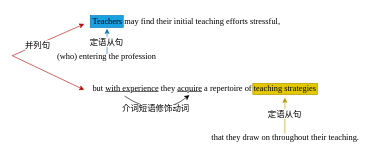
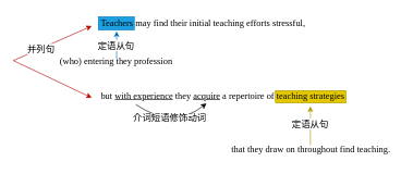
  <mxCell id="0" />
  <mxCell id="1" parent="0" />
  <mxCell id="2" value="" style="rounded=0;whiteSpace=wrap;html=1;fillColor=#e3c800;fontColor=#000000;strokeColor=#B09500;" vertex="1" parent="1"><mxGeometry x="421" y="138" width="108" height="19" as="geometry" /></mxCell>
  <mxCell id="3" value="" style="rounded=0;whiteSpace=wrap;html=1;fillColor=#1ba1e2;fontColor=#ffffff;strokeColor=#006EAF;" vertex="1" parent="1"><mxGeometry x="150" y="25" width="55" height="20" as="geometry" /></mxCell>
  <mxCell id="4" value="&lt;font style=&quot;font-size: 14px;&quot; face=&quot;Times New Roman&quot;&gt;Teachers may find their initial teaching efforts stressful,&lt;/font&gt;" style="text;html=1;align=center;verticalAlign=middle;resizable=0;points=[];autosize=1;strokeColor=none;fillColor=none;" vertex="1" parent="1"><mxGeometry x="140" y="20" width="340" height="30" as="geometry" /></mxCell>
- <mxCell id="5" value="&lt;p style=&quot;line-height: 120%;&quot;&gt;&lt;font face=&quot;Times New Roman&quot; style=&quot;font-size: 14px;&quot;&gt;(who) entering the profession&lt;/font&gt;&lt;/p&gt;" style="text;html=1;align=center;verticalAlign=middle;resizable=0;points=[];autosize=1;strokeColor=none;fillColor=none;" vertex="1" parent="1"><mxGeometry x="82" y="69" width="190" height="50" as="geometry" /></mxCell>
+ <mxCell id="5" value="&lt;p style=&quot;line-height: 120%;&quot;&gt;&lt;font face=&quot;Times New Roman&quot; style=&quot;font-size: 14px;&quot;&gt;(who) entering they profession&lt;/font&gt;&lt;/p&gt;" style="text;html=1;align=center;verticalAlign=middle;resizable=0;points=[];autosize=1;strokeColor=none;fillColor=none;" vertex="1" parent="1"><mxGeometry x="82" y="69" width="190" height="50" as="geometry" /></mxCell>
  <mxCell id="6" value="" style="endArrow=classic;html=1;rounded=0;fillColor=#1ba1e2;strokeColor=#006EAF;" edge="1" parent="1"><mxGeometry width="50" height="50" relative="1" as="geometry"><mxPoint x="178" y="89" as="sourcePoint" /><mxPoint x="178" y="47" as="targetPoint" /></mxGeometry></mxCell>
  <mxCell id="7" value="&lt;font style=&quot;font-size: 14px;&quot;&gt;定语从句&lt;/font&gt;" style="edgeLabel;html=1;align=center;verticalAlign=middle;resizable=0;points=[];" vertex="1" connectable="0" parent="6"><mxGeometry y="2" relative="1" as="geometry"><mxPoint as="offset" /></mxGeometry></mxCell>
  <mxCell id="8" value="&lt;font face=&quot;Times New Roman&quot; style=&quot;font-size: 14px;&quot;&gt;but &lt;u&gt;with experience&lt;/u&gt; they &lt;u&gt;acquire&lt;/u&gt; a repertoire of teaching strategies&lt;/font&gt;" style="text;html=1;align=center;verticalAlign=middle;resizable=0;points=[];autosize=1;strokeColor=none;fillColor=none;" vertex="1" parent="1"><mxGeometry x="140" y="132" width="400" height="30" as="geometry" /></mxCell>
  <mxCell id="9" value="" style="endArrow=classic;startArrow=classic;html=1;rounded=0;fillColor=#e51400;strokeColor=#B20000;" edge="1" parent="1"><mxGeometry width="50" height="50" relative="1" as="geometry"><mxPoint x="140" y="149" as="sourcePoint" /><mxPoint x="140" y="39" as="targetPoint" /><Array as="points"><mxPoint x="20" y="92" /></Array></mxGeometry></mxCell>
  <mxCell id="10" value="&lt;font style=&quot;font-size: 14px;&quot;&gt;并列句&lt;/font&gt;" style="edgeLabel;html=1;align=center;verticalAlign=middle;resizable=0;points=[];" vertex="1" connectable="0" parent="9"><mxGeometry x="0.347" y="-1" relative="1" as="geometry"><mxPoint as="offset" /></mxGeometry></mxCell>
  <mxCell id="11" value="" style="endArrow=classic;html=1;rounded=0;fillColor=#e3c800;strokeColor=#B09500;" edge="1" parent="1"><mxGeometry width="50" height="50" relative="1" as="geometry"><mxPoint x="474.5" y="222" as="sourcePoint" /><mxPoint x="474.5" y="162" as="targetPoint" /></mxGeometry></mxCell>
  <mxCell id="12" value="&lt;font style=&quot;font-size: 14px;&quot;&gt;定语从句&lt;/font&gt;" style="edgeLabel;html=1;align=center;verticalAlign=middle;resizable=0;points=[];" vertex="1" connectable="0" parent="11"><mxGeometry x="0.15" y="2" relative="1" as="geometry"><mxPoint x="1" y="1" as="offset" /></mxGeometry></mxCell>
- <mxCell id="13" value="&lt;font face=&quot;Times New Roman&quot; style=&quot;font-size: 14px;&quot;&gt;that they draw on throughout their teaching.&lt;/font&gt;" style="text;html=1;align=center;verticalAlign=middle;resizable=0;points=[];autosize=1;strokeColor=none;fillColor=none;" vertex="1" parent="1"><mxGeometry x="340" y="214" width="270" height="30" as="geometry" /></mxCell>
+ <mxCell id="13" value="&lt;font face=&quot;Times New Roman&quot; style=&quot;font-size: 14px;&quot;&gt;that they draw on throughout find teaching.&lt;/font&gt;" style="text;html=1;align=center;verticalAlign=middle;resizable=0;points=[];autosize=1;strokeColor=none;fillColor=none;" vertex="1" parent="1"><mxGeometry x="340" y="214" width="270" height="30" as="geometry" /></mxCell>
  <mxCell id="14" value="" style="curved=1;endArrow=classic;html=1;rounded=0;exitX=0.181;exitY=1.05;exitDx=0;exitDy=0;exitPerimeter=0;entryX=0.451;entryY=0.983;entryDx=0;entryDy=0;entryPerimeter=0;" edge="1" parent="1"><mxGeometry width="50" height="50" relative="1" as="geometry"><mxPoint x="207.4" y="159.5" as="sourcePoint" /><mxPoint x="315.4" y="157.49" as="targetPoint" /><Array as="points"><mxPoint x="265" y="198" /></Array></mxGeometry></mxCell>
  <mxCell id="15" value="&lt;font face=&quot;Times New Roman&quot; style=&quot;font-size: 14px;&quot;&gt;介词短语修饰动词&lt;/font&gt;" style="edgeLabel;html=1;align=center;verticalAlign=middle;resizable=0;points=[];" vertex="1" connectable="0" parent="14"><mxGeometry x="-0.198" y="11" relative="1" as="geometry"><mxPoint as="offset" /></mxGeometry></mxCell>
